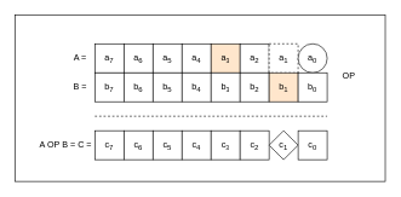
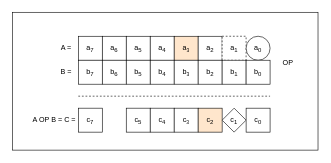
  <mxCell id="0" />
  <mxCell id="1" parent="0" />
  <mxCell id="2" value="" style="rounded=0;whiteSpace=wrap;html=1;fontSize=12;" vertex="1" parent="1"><mxGeometry x="20" y="20" width="510" height="230" as="geometry" /></mxCell>
  <mxCell id="3" value="a&lt;sub&gt;7&lt;/sub&gt;" style="rounded=0;whiteSpace=wrap;html=1;" vertex="1" parent="1"><mxGeometry x="130" y="60" width="40" height="40" as="geometry" /></mxCell>
  <mxCell id="4" value="a&lt;sub&gt;6&lt;/sub&gt;" style="rounded=0;whiteSpace=wrap;html=1;" vertex="1" parent="1"><mxGeometry x="170" y="60" width="40" height="40" as="geometry" /></mxCell>
  <mxCell id="5" value="a&lt;sub&gt;5&lt;/sub&gt;" style="rounded=0;whiteSpace=wrap;html=1;" vertex="1" parent="1"><mxGeometry x="210" y="60" width="40" height="40" as="geometry" /></mxCell>
  <mxCell id="6" value="a&lt;sub&gt;4&lt;/sub&gt;" style="rounded=0;whiteSpace=wrap;html=1;" vertex="1" parent="1"><mxGeometry x="250" y="60" width="40" height="40" as="geometry" /></mxCell>
  <mxCell id="7" value="a&lt;span style=&quot;font-size: 10px;&quot;&gt;&lt;sub&gt;3&lt;/sub&gt;&lt;/span&gt;" style="rounded=0;whiteSpace=wrap;html=1;fillColor=#ffe6cc;" vertex="1" parent="1"><mxGeometry x="290" y="60" width="40" height="40" as="geometry" /></mxCell>
  <mxCell id="8" value="a&lt;sub&gt;2&lt;/sub&gt;" style="rounded=0;whiteSpace=wrap;html=1;" vertex="1" parent="1"><mxGeometry x="330" y="60" width="40" height="40" as="geometry" /></mxCell>
  <mxCell id="9" value="a&lt;sub&gt;1&lt;/sub&gt;" style="rounded=0;whiteSpace=wrap;html=1;dashed=1;" vertex="1" parent="1"><mxGeometry x="370" y="60" width="40" height="40" as="geometry" /></mxCell>
  <mxCell id="10" value="a&lt;sub&gt;0&lt;/sub&gt;" style="ellipse;whiteSpace=wrap;html=1;" vertex="1" parent="1"><mxGeometry x="410" y="60" width="40" height="40" as="geometry" /></mxCell>
  <mxCell id="11" value="b&lt;sub&gt;7&lt;/sub&gt;" style="rounded=0;whiteSpace=wrap;html=1;" vertex="1" parent="1"><mxGeometry x="130" y="100" width="40" height="40" as="geometry" /></mxCell>
  <mxCell id="12" value="b&lt;sub&gt;6&lt;/sub&gt;" style="rounded=0;whiteSpace=wrap;html=1;" vertex="1" parent="1"><mxGeometry x="170" y="100" width="40" height="40" as="geometry" /></mxCell>
  <mxCell id="13" value="b&lt;sub&gt;5&lt;/sub&gt;" style="rounded=0;whiteSpace=wrap;html=1;" vertex="1" parent="1"><mxGeometry x="210" y="100" width="40" height="40" as="geometry" /></mxCell>
  <mxCell id="14" value="b&lt;sub&gt;4&lt;/sub&gt;" style="rounded=0;whiteSpace=wrap;html=1;" vertex="1" parent="1"><mxGeometry x="250" y="100" width="40" height="40" as="geometry" /></mxCell>
  <mxCell id="15" value="b&lt;span style=&quot;font-size: 10px;&quot;&gt;&lt;sub&gt;3&lt;/sub&gt;&lt;/span&gt;" style="rounded=0;whiteSpace=wrap;html=1;" vertex="1" parent="1"><mxGeometry x="290" y="100" width="40" height="40" as="geometry" /></mxCell>
  <mxCell id="16" value="b&lt;sub&gt;2&lt;/sub&gt;" style="rounded=0;whiteSpace=wrap;html=1;" vertex="1" parent="1"><mxGeometry x="330" y="100" width="40" height="40" as="geometry" /></mxCell>
- <mxCell id="17" value="b&lt;sub&gt;1&lt;/sub&gt;" style="rounded=0;whiteSpace=wrap;html=1;fillColor=#ffe6cc;" vertex="1" parent="1"><mxGeometry x="370" y="100" width="40" height="40" as="geometry" /></mxCell>
+ <mxCell id="17" value="b&lt;sub&gt;1&lt;/sub&gt;" style="rounded=0;whiteSpace=wrap;html=1;" vertex="1" parent="1"><mxGeometry x="370" y="100" width="40" height="40" as="geometry" /></mxCell>
  <mxCell id="18" value="b&lt;sub&gt;0&lt;/sub&gt;" style="rounded=0;whiteSpace=wrap;html=1;" vertex="1" parent="1"><mxGeometry x="410" y="100" width="40" height="40" as="geometry" /></mxCell>
  <mxCell id="19" value="OP" style="text;html=1;strokeColor=none;fillColor=none;align=center;verticalAlign=middle;whiteSpace=wrap;rounded=0;" vertex="1" parent="1"><mxGeometry x="450" y="90" width="60" height="30" as="geometry" /></mxCell>
  <mxCell id="20" value="" style="endArrow=none;dashed=1;html=1;rounded=0;" edge="1" parent="1"><mxGeometry width="50" height="50" relative="1" as="geometry"><mxPoint x="130" y="160" as="sourcePoint" /><mxPoint x="450" y="160" as="targetPoint" /></mxGeometry></mxCell>
  <mxCell id="21" value="c&lt;sub&gt;7&lt;/sub&gt;" style="rounded=0;whiteSpace=wrap;html=1;" vertex="1" parent="1"><mxGeometry x="130" y="180" width="40" height="40" as="geometry" /></mxCell>
- <mxCell id="22" value="c&lt;sub&gt;6&lt;/sub&gt;" style="rounded=0;whiteSpace=wrap;html=1;" vertex="1" parent="1"><mxGeometry x="170" y="180" width="40" height="40" as="geometry" /></mxCell>
  <mxCell id="23" value="c&lt;sub&gt;5&lt;/sub&gt;" style="rounded=0;whiteSpace=wrap;html=1;" vertex="1" parent="1"><mxGeometry x="210" y="180" width="40" height="40" as="geometry" /></mxCell>
  <mxCell id="24" value="c&lt;sub&gt;4&lt;/sub&gt;" style="rounded=0;whiteSpace=wrap;html=1;" vertex="1" parent="1"><mxGeometry x="250" y="180" width="40" height="40" as="geometry" /></mxCell>
  <mxCell id="25" value="c&lt;span style=&quot;font-size: 10px;&quot;&gt;&lt;sub&gt;3&lt;/sub&gt;&lt;/span&gt;" style="rounded=0;whiteSpace=wrap;html=1;" vertex="1" parent="1"><mxGeometry x="290" y="180" width="40" height="40" as="geometry" /></mxCell>
- <mxCell id="26" value="c&lt;sub&gt;2&lt;/sub&gt;" style="rounded=0;whiteSpace=wrap;html=1;" vertex="1" parent="1"><mxGeometry x="330" y="180" width="40" height="40" as="geometry" /></mxCell>
+ <mxCell id="26" value="c&lt;sub&gt;2&lt;/sub&gt;" style="rounded=0;whiteSpace=wrap;html=1;fillColor=#ffe6cc;" vertex="1" parent="1"><mxGeometry x="330" y="180" width="40" height="40" as="geometry" /></mxCell>
  <mxCell id="27" value="c&lt;sub&gt;1&lt;/sub&gt;" style="rhombus;whiteSpace=wrap;html=1;" vertex="1" parent="1"><mxGeometry x="370" y="180" width="40" height="40" as="geometry" /></mxCell>
  <mxCell id="28" value="c&lt;sub&gt;0&lt;/sub&gt;" style="rounded=0;whiteSpace=wrap;html=1;" vertex="1" parent="1"><mxGeometry x="410" y="180" width="40" height="40" as="geometry" /></mxCell>
  <mxCell id="29" value="&lt;font style=&quot;font-size: 12px;&quot;&gt;A =&lt;/font&gt;" style="text;html=1;strokeColor=none;fillColor=none;align=center;verticalAlign=middle;whiteSpace=wrap;rounded=0;fontSize=9;" vertex="1" parent="1"><mxGeometry x="80" y="65" width="60" height="30" as="geometry" /></mxCell>
  <mxCell id="30" value="B =" style="text;html=1;strokeColor=none;fillColor=none;align=center;verticalAlign=middle;whiteSpace=wrap;rounded=0;fontSize=12;" vertex="1" parent="1"><mxGeometry x="80" y="105" width="60" height="30" as="geometry" /></mxCell>
  <mxCell id="31" value="A OP B = C =" style="text;html=1;strokeColor=none;fillColor=none;align=center;verticalAlign=middle;whiteSpace=wrap;rounded=0;fontSize=12;" vertex="1" parent="1"><mxGeometry x="40" y="185" width="100" height="30" as="geometry" /></mxCell>
